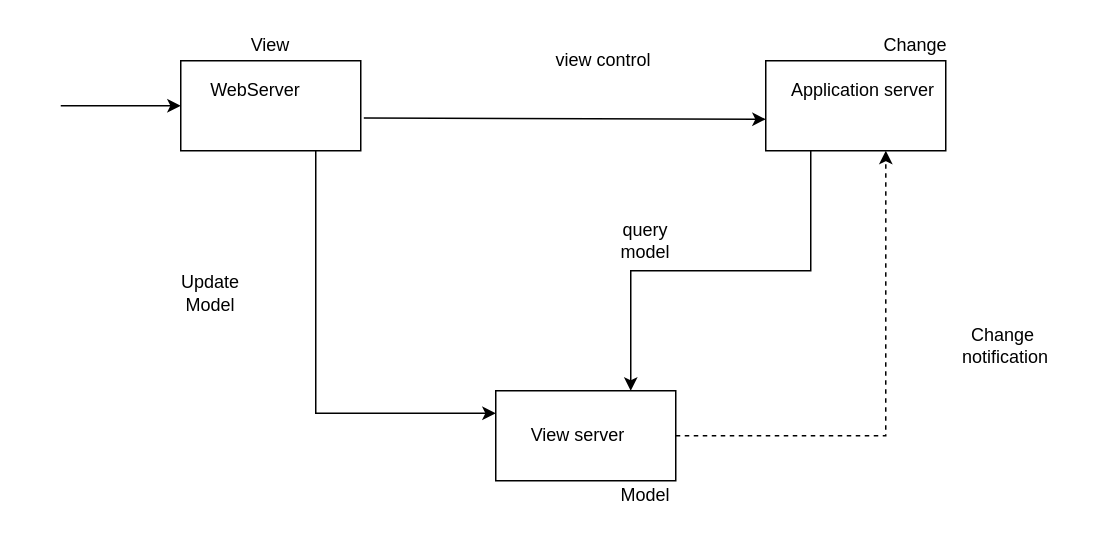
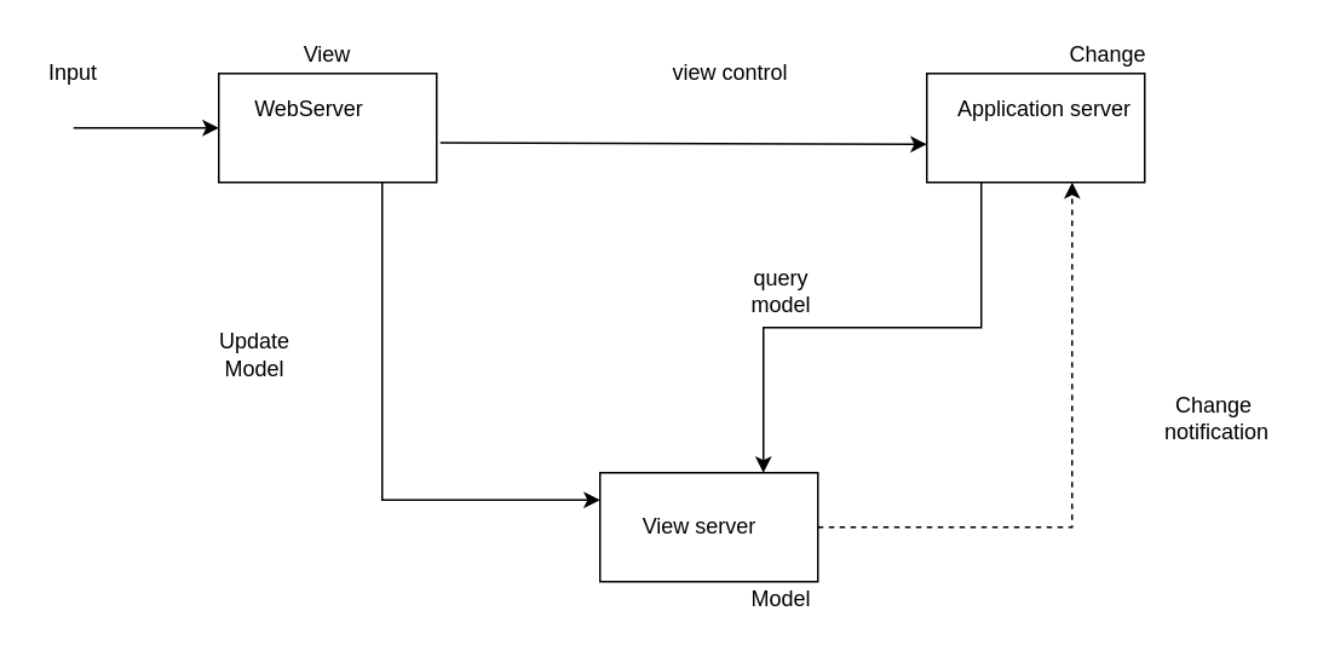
  <mxCell id="0" />
  <mxCell id="1" parent="0" />
  <mxCell id="2" style="edgeStyle=orthogonalEdgeStyle;rounded=0;orthogonalLoop=1;jettySize=auto;html=1;exitX=0.75;exitY=1;exitDx=0;exitDy=0;entryX=0;entryY=0.25;entryDx=0;entryDy=0;" edge="1" parent="1" source="3" target="7"><mxGeometry relative="1" as="geometry" /></mxCell>
  <mxCell id="3" value="" style="rounded=0;whiteSpace=wrap;html=1;" vertex="1" parent="1"><mxGeometry x="120" y="40" width="120" height="60" as="geometry" /></mxCell>
  <mxCell id="4" style="edgeStyle=orthogonalEdgeStyle;rounded=0;orthogonalLoop=1;jettySize=auto;html=1;exitX=0.25;exitY=1;exitDx=0;exitDy=0;entryX=0.75;entryY=0;entryDx=0;entryDy=0;" edge="1" parent="1" source="5" target="7"><mxGeometry relative="1" as="geometry" /></mxCell>
  <mxCell id="5" value="" style="rounded=0;whiteSpace=wrap;html=1;" vertex="1" parent="1"><mxGeometry x="510" y="40" width="120" height="60" as="geometry" /></mxCell>
  <mxCell id="6" style="edgeStyle=orthogonalEdgeStyle;rounded=0;orthogonalLoop=1;jettySize=auto;html=1;exitX=1;exitY=0.5;exitDx=0;exitDy=0;entryX=0.667;entryY=1;entryDx=0;entryDy=0;entryPerimeter=0;dashed=1;" edge="1" parent="1" source="7" target="5"><mxGeometry relative="1" as="geometry" /></mxCell>
  <mxCell id="7" value="" style="rounded=0;whiteSpace=wrap;html=1;" vertex="1" parent="1"><mxGeometry x="330" y="260" width="120" height="60" as="geometry" /></mxCell>
  <mxCell id="8" value="" style="endArrow=classic;html=1;entryX=0;entryY=0.5;entryDx=0;entryDy=0;" edge="1" parent="1" target="3"><mxGeometry width="50" height="50" relative="1" as="geometry"><mxPoint x="40" y="70" as="sourcePoint" /><mxPoint x="100" y="40" as="targetPoint" /></mxGeometry></mxCell>
  <mxCell id="9" value="" style="endArrow=classic;html=1;exitX=1.017;exitY=0.637;exitDx=0;exitDy=0;exitPerimeter=0;entryX=0;entryY=0.65;entryDx=0;entryDy=0;entryPerimeter=0;" edge="1" parent="1" source="3" target="5"><mxGeometry width="50" height="50" relative="1" as="geometry"><mxPoint x="350" y="190" as="sourcePoint" /><mxPoint x="400" y="140" as="targetPoint" /></mxGeometry></mxCell>
+ <mxCell id="10" value="Input" style="text;html=1;strokeColor=none;fillColor=none;align=center;verticalAlign=middle;whiteSpace=wrap;rounded=0;" vertex="1" parent="1"><mxGeometry x="20" y="30" width="40" height="20" as="geometry" /></mxCell>
  <mxCell id="11" value="view control" style="text;html=1;strokeColor=none;fillColor=none;align=center;verticalAlign=middle;whiteSpace=wrap;rounded=0;" vertex="1" parent="1"><mxGeometry x="354" y="30" width="96" height="20" as="geometry" /></mxCell>
  <mxCell id="12" value="Update Model" style="text;html=1;strokeColor=none;fillColor=none;align=center;verticalAlign=middle;whiteSpace=wrap;rounded=0;" vertex="1" parent="1"><mxGeometry x="110" y="180" width="60" height="30" as="geometry" /></mxCell>
  <mxCell id="13" value="Change&amp;nbsp;&lt;br&gt;notification" style="text;html=1;strokeColor=none;fillColor=none;align=center;verticalAlign=middle;whiteSpace=wrap;rounded=0;" vertex="1" parent="1"><mxGeometry x="630" y="200" width="80" height="60" as="geometry" /></mxCell>
  <mxCell id="14" value="query model" style="text;html=1;strokeColor=none;fillColor=none;align=center;verticalAlign=middle;whiteSpace=wrap;rounded=0;" vertex="1" parent="1"><mxGeometry x="410" y="150" width="40" height="20" as="geometry" /></mxCell>
  <mxCell id="15" value="View" style="text;html=1;strokeColor=none;fillColor=none;align=center;verticalAlign=middle;whiteSpace=wrap;rounded=0;" vertex="1" parent="1"><mxGeometry x="160" y="20" width="40" height="20" as="geometry" /></mxCell>
  <mxCell id="16" value="Change" style="text;html=1;strokeColor=none;fillColor=none;align=center;verticalAlign=middle;whiteSpace=wrap;rounded=0;" vertex="1" parent="1"><mxGeometry x="590" y="20" width="40" height="20" as="geometry" /></mxCell>
  <mxCell id="17" value="Model" style="text;html=1;strokeColor=none;fillColor=none;align=center;verticalAlign=middle;whiteSpace=wrap;rounded=0;" vertex="1" parent="1"><mxGeometry x="410" y="320" width="40" height="20" as="geometry" /></mxCell>
  <mxCell id="18" value="WebServer" style="text;html=1;strokeColor=none;fillColor=none;align=center;verticalAlign=middle;whiteSpace=wrap;rounded=0;" vertex="1" parent="1"><mxGeometry x="150" y="50" width="40" height="20" as="geometry" /></mxCell>
  <mxCell id="19" value="Application server" style="text;html=1;strokeColor=none;fillColor=none;align=center;verticalAlign=middle;whiteSpace=wrap;rounded=0;" vertex="1" parent="1"><mxGeometry x="520" y="50" width="110" height="20" as="geometry" /></mxCell>
  <mxCell id="20" value="View server" style="text;html=1;strokeColor=none;fillColor=none;align=center;verticalAlign=middle;whiteSpace=wrap;rounded=0;" vertex="1" parent="1"><mxGeometry x="330" y="280" width="110" height="20" as="geometry" /></mxCell>
